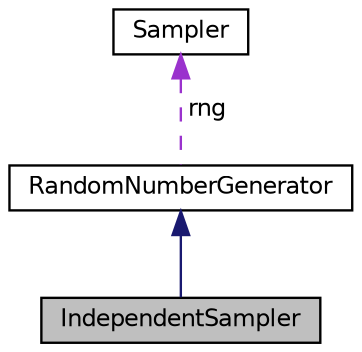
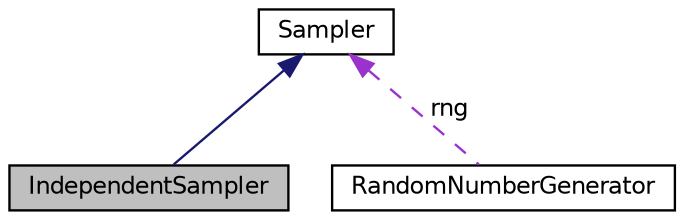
  digraph {
    node [color=black fillcolor=white fontname=Helvetica fontsize=10 shape=box style=filled]
    edge [dir=back fontname=Helvetica fontsize=10 labelfontname=Helvetica labelfontsize=10]
    n1 [fillcolor=grey75 fontcolor=black height=0.2 label=IndependentSampler width=0.4]
    n2 [height=0.2 label=Sampler width=0.4]
    n3 [height=0.2 label=RandomNumberGenerator width=0.4]
-   n3 -> n1 [color=midnightblue style=solid]
+   n2 -> n1 [color=midnightblue style=solid]
    n2 -> n3 [color=darkorchid3 label=" rng" style=dashed]
  }
